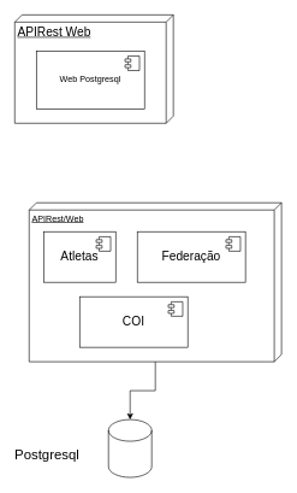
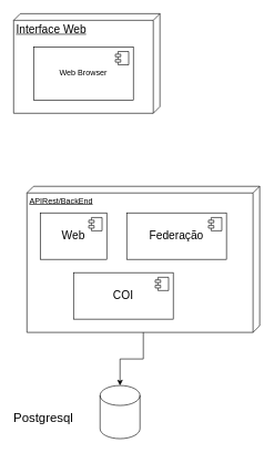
  <mxCell id="0" />
  <mxCell id="1" parent="0" />
- <mxCell id="2" value="&lt;font style=&quot;font-size: 17px;&quot;&gt;APIRest Web&lt;/font&gt;" style="verticalAlign=top;align=left;spacingTop=8;spacingLeft=2;spacingRight=12;shape=cube;size=10;direction=south;fontStyle=4;html=1;whiteSpace=wrap;" vertex="1" parent="1"><mxGeometry x="20" y="20" width="220" height="150" as="geometry" /></mxCell>
- <mxCell id="3" value="Web Postgresql" style="html=1;dropTarget=0;whiteSpace=wrap;" vertex="1" parent="1"><mxGeometry x="50" y="70" width="150" height="80" as="geometry" /></mxCell>
+ <mxCell id="2" value="&lt;font style=&quot;font-size: 17px;&quot;&gt;Interface Web&lt;/font&gt;" style="verticalAlign=top;align=left;spacingTop=8;spacingLeft=2;spacingRight=12;shape=cube;size=10;direction=south;fontStyle=4;html=1;whiteSpace=wrap;" vertex="1" parent="1"><mxGeometry x="20" y="20" width="220" height="150" as="geometry" /></mxCell>
+ <mxCell id="3" value="Web Browser" style="html=1;dropTarget=0;whiteSpace=wrap;" vertex="1" parent="1"><mxGeometry x="50" y="70" width="150" height="80" as="geometry" /></mxCell>
  <mxCell id="4" value="" style="shape=module;jettyWidth=8;jettyHeight=4;" vertex="1" parent="3"><mxGeometry x="1" width="20" height="20" relative="1" as="geometry"><mxPoint x="-27" y="7" as="offset" /></mxGeometry></mxCell>
  <mxCell id="5" style="edgeStyle=orthogonalEdgeStyle;rounded=0;orthogonalLoop=1;jettySize=auto;html=1;" edge="1" parent="1" source="6" target="13"><mxGeometry relative="1" as="geometry" /></mxCell>
- <mxCell id="6" value="APIRest/Web" style="verticalAlign=top;align=left;spacingTop=8;spacingLeft=2;spacingRight=12;shape=cube;size=10;direction=south;fontStyle=4;html=1;whiteSpace=wrap;" vertex="1" parent="1"><mxGeometry x="40" y="280" width="350" height="220" as="geometry" /></mxCell>
- <mxCell id="7" value="&lt;font style=&quot;font-size: 17px;&quot;&gt;Atletas&lt;/font&gt;" style="html=1;dropTarget=0;whiteSpace=wrap;" vertex="1" parent="1"><mxGeometry x="60" y="320" width="100" height="70" as="geometry" /></mxCell>
+ <mxCell id="6" value="APIRest/BackEnd" style="verticalAlign=top;align=left;spacingTop=8;spacingLeft=2;spacingRight=12;shape=cube;size=10;direction=south;fontStyle=4;html=1;whiteSpace=wrap;" vertex="1" parent="1"><mxGeometry x="40" y="280" width="350" height="220" as="geometry" /></mxCell>
+ <mxCell id="7" value="&lt;font style=&quot;font-size: 17px;&quot;&gt;Web&lt;/font&gt;" style="html=1;dropTarget=0;whiteSpace=wrap;" vertex="1" parent="1"><mxGeometry x="60" y="320" width="100" height="70" as="geometry" /></mxCell>
  <mxCell id="8" value="" style="shape=module;jettyWidth=8;jettyHeight=4;" vertex="1" parent="7"><mxGeometry x="1" width="20" height="20" relative="1" as="geometry"><mxPoint x="-27" y="7" as="offset" /></mxGeometry></mxCell>
  <mxCell id="9" value="&lt;font style=&quot;font-size: 17px;&quot;&gt;Federação&lt;/font&gt;" style="html=1;dropTarget=0;whiteSpace=wrap;" vertex="1" parent="1"><mxGeometry x="190" y="320" width="150" height="70" as="geometry" /></mxCell>
  <mxCell id="10" value="" style="shape=module;jettyWidth=8;jettyHeight=4;" vertex="1" parent="9"><mxGeometry x="1" width="20" height="20" relative="1" as="geometry"><mxPoint x="-27" y="7" as="offset" /></mxGeometry></mxCell>
  <mxCell id="11" value="&lt;font style=&quot;font-size: 17px;&quot;&gt;COI&lt;/font&gt;" style="html=1;dropTarget=0;whiteSpace=wrap;" vertex="1" parent="1"><mxGeometry x="110" y="410" width="150" height="70" as="geometry" /></mxCell>
  <mxCell id="12" value="" style="shape=module;jettyWidth=8;jettyHeight=4;" vertex="1" parent="11"><mxGeometry x="1" width="20" height="20" relative="1" as="geometry"><mxPoint x="-27" y="7" as="offset" /></mxGeometry></mxCell>
  <mxCell id="13" value="" style="shape=cylinder3;whiteSpace=wrap;html=1;boundedLbl=1;backgroundOutline=1;size=15;" vertex="1" parent="1"><mxGeometry x="150" y="580" width="60" height="80" as="geometry" /></mxCell>
  <mxCell id="14" value="Postgresql" style="text;html=1;whiteSpace=wrap;strokeColor=none;fillColor=none;align=center;verticalAlign=middle;rounded=0;fontSize=19;" vertex="1" parent="1"><mxGeometry x="35" y="615" width="60" height="30" as="geometry" /></mxCell>
